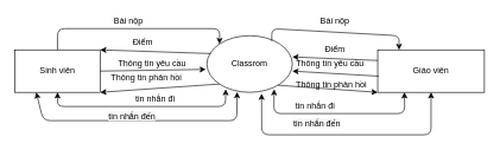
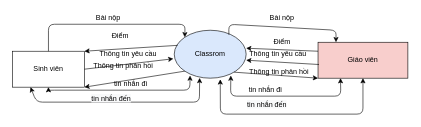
  <mxCell id="0" />
  <mxCell id="1" parent="0" />
- <mxCell id="2" value="&lt;span&gt;Classrom&lt;/span&gt;" style="ellipse;whiteSpace=wrap;html=1;" parent="1" vertex="1"><mxGeometry x="290" y="50" width="120" height="80" as="geometry" /></mxCell>
- <mxCell id="3" value="Sinh viên" style="rounded=0;whiteSpace=wrap;html=1;" parent="1" vertex="1"><mxGeometry x="20" y="70" width="120" height="60" as="geometry" /></mxCell>
- <mxCell id="4" value="Giáo viên" style="rounded=0;whiteSpace=wrap;html=1;" parent="1" vertex="1"><mxGeometry x="530" y="70" width="150" height="60" as="geometry" /></mxCell>
+ <mxCell id="2" value="&lt;span&gt;Classrom&lt;/span&gt;" style="ellipse;whiteSpace=wrap;html=1;fillColor=#dae8fc;" parent="1" vertex="1"><mxGeometry x="290" y="50" width="120" height="80" as="geometry" /></mxCell>
+ <mxCell id="3" value="Sinh viên" style="rounded=0;whiteSpace=wrap;html=1;" parent="1" vertex="1"><mxGeometry x="20" y="85" width="120" height="60" as="geometry" /></mxCell>
+ <mxCell id="4" value="Giáo viên" style="rounded=0;whiteSpace=wrap;html=1;fillColor=#f8cecc;" parent="1" vertex="1"><mxGeometry x="530" y="70" width="150" height="60" as="geometry" /></mxCell>
  <mxCell id="5" value="" style="endArrow=classic;html=1;exitX=0.5;exitY=0;exitDx=0;exitDy=0;entryX=0;entryY=0;entryDx=0;entryDy=0;" parent="1" source="3" target="2" edge="1"><mxGeometry width="50" height="50" relative="1" as="geometry"><mxPoint x="210" y="120" as="sourcePoint" /><mxPoint x="260" y="70" as="targetPoint" /><Array as="points"><mxPoint x="80" y="40" /><mxPoint x="308" y="40" /></Array></mxGeometry></mxCell>
  <mxCell id="6" value="Bài nộp" style="text;html=1;strokeColor=none;fillColor=none;align=center;verticalAlign=middle;whiteSpace=wrap;rounded=0;" parent="1" vertex="1"><mxGeometry x="150" y="20" width="60" height="20" as="geometry" /></mxCell>
  <mxCell id="7" value="Điểm" style="text;html=1;strokeColor=none;fillColor=none;align=center;verticalAlign=middle;whiteSpace=wrap;rounded=0;" parent="1" vertex="1"><mxGeometry x="170" y="50" width="60" height="20" as="geometry" /></mxCell>
  <mxCell id="8" value="" style="endArrow=classic;html=1;entryX=1;entryY=0;entryDx=0;entryDy=0;exitX=0.047;exitY=0.315;exitDx=0;exitDy=0;exitPerimeter=0;" parent="1" source="2" target="3" edge="1"><mxGeometry width="50" height="50" relative="1" as="geometry"><mxPoint x="210" y="110" as="sourcePoint" /><mxPoint x="260" y="60" as="targetPoint" /></mxGeometry></mxCell>
  <mxCell id="9" value="" style="endArrow=classic;html=1;exitX=0.76;exitY=0.095;exitDx=0;exitDy=0;exitPerimeter=0;" parent="1" source="2" edge="1"><mxGeometry width="50" height="50" relative="1" as="geometry"><mxPoint x="220" y="120" as="sourcePoint" /><mxPoint x="560" y="70" as="targetPoint" /><Array as="points"><mxPoint x="381" y="40" /><mxPoint x="560" y="50" /></Array></mxGeometry></mxCell>
  <mxCell id="10" value="" style="endArrow=classic;html=1;exitX=0;exitY=0.25;exitDx=0;exitDy=0;" parent="1" source="4" edge="1"><mxGeometry width="50" height="50" relative="1" as="geometry"><mxPoint x="230" y="130" as="sourcePoint" /><mxPoint x="410" y="80" as="targetPoint" /></mxGeometry></mxCell>
  <mxCell id="11" value="Bài nộp" style="text;html=1;strokeColor=none;fillColor=none;align=center;verticalAlign=middle;whiteSpace=wrap;rounded=0;" parent="1" vertex="1"><mxGeometry x="440" y="20" width="60" height="20" as="geometry" /></mxCell>
  <mxCell id="12" value="Điểm" style="text;html=1;strokeColor=none;fillColor=none;align=center;verticalAlign=middle;whiteSpace=wrap;rounded=0;" parent="1" vertex="1"><mxGeometry x="440" y="60" width="60" height="20" as="geometry" /></mxCell>
  <mxCell id="13" value="Thông tin yêu cầu&amp;nbsp;" style="text;html=1;strokeColor=none;fillColor=none;align=center;verticalAlign=middle;whiteSpace=wrap;rounded=0;" parent="1" vertex="1"><mxGeometry x="160" y="80" width="110" height="20" as="geometry" /></mxCell>
  <mxCell id="14" value="" style="endArrow=classic;html=1;entryX=-0.013;entryY=0.595;entryDx=0;entryDy=0;entryPerimeter=0;exitX=1;exitY=0.5;exitDx=0;exitDy=0;" parent="1" source="3" target="2" edge="1"><mxGeometry width="50" height="50" relative="1" as="geometry"><mxPoint x="210" y="100" as="sourcePoint" /><mxPoint x="260" y="50" as="targetPoint" /></mxGeometry></mxCell>
  <mxCell id="15" value="Thông tin phản hồi" style="text;html=1;strokeColor=none;fillColor=none;align=center;verticalAlign=middle;whiteSpace=wrap;rounded=0;" parent="1" vertex="1"><mxGeometry x="150" y="100" width="110" height="20" as="geometry" /></mxCell>
  <mxCell id="16" value="" style="endArrow=classic;html=1;entryX=1;entryY=1;entryDx=0;entryDy=0;exitX=0;exitY=1;exitDx=0;exitDy=0;" parent="1" source="2" target="3" edge="1"><mxGeometry width="50" height="50" relative="1" as="geometry"><mxPoint x="210" y="80" as="sourcePoint" /><mxPoint x="260" y="30" as="targetPoint" /></mxGeometry></mxCell>
  <mxCell id="17" value="Thông tin yêu cầu&amp;nbsp;" style="text;html=1;strokeColor=none;fillColor=none;align=center;verticalAlign=middle;whiteSpace=wrap;rounded=0;" parent="1" vertex="1"><mxGeometry x="410" y="80" width="110" height="20" as="geometry" /></mxCell>
  <mxCell id="18" value="Thông tin phản hồi" style="text;html=1;strokeColor=none;fillColor=none;align=center;verticalAlign=middle;whiteSpace=wrap;rounded=0;" parent="1" vertex="1"><mxGeometry x="410" y="110" width="110" height="20" as="geometry" /></mxCell>
  <mxCell id="19" value="" style="endArrow=classic;html=1;entryX=0;entryY=1;entryDx=0;entryDy=0;exitX=0.011;exitY=0.62;exitDx=0;exitDy=0;exitPerimeter=0;" parent="1" source="4" target="17" edge="1"><mxGeometry width="50" height="50" relative="1" as="geometry"><mxPoint x="210" y="80" as="sourcePoint" /><mxPoint x="260" y="30" as="targetPoint" /></mxGeometry></mxCell>
  <mxCell id="20" value="" style="endArrow=classic;html=1;entryX=0;entryY=1;entryDx=0;entryDy=0;" parent="1" target="4" edge="1"><mxGeometry width="50" height="50" relative="1" as="geometry"><mxPoint x="390" y="120" as="sourcePoint" /><mxPoint x="260" y="30" as="targetPoint" /></mxGeometry></mxCell>
  <mxCell id="21" value="" style="endArrow=classic;startArrow=classic;html=1;entryX=0.22;entryY=0.945;entryDx=0;entryDy=0;exitX=0.5;exitY=1;exitDx=0;exitDy=0;entryPerimeter=0;" parent="1" source="3" target="2" edge="1"><mxGeometry width="50" height="50" relative="1" as="geometry"><mxPoint x="210" y="80" as="sourcePoint" /><mxPoint x="260" y="30" as="targetPoint" /><Array as="points"><mxPoint x="80" y="150" /><mxPoint x="316" y="150" /></Array></mxGeometry></mxCell>
  <mxCell id="22" value="tin nhắn đi" style="text;html=1;strokeColor=none;fillColor=none;align=center;verticalAlign=middle;whiteSpace=wrap;rounded=0;" parent="1" vertex="1"><mxGeometry x="175" y="130" width="85" height="20" as="geometry" /></mxCell>
  <mxCell id="23" value="" style="endArrow=classic;startArrow=classic;html=1;entryX=0.25;entryY=1;entryDx=0;entryDy=0;exitX=0.353;exitY=0.995;exitDx=0;exitDy=0;exitPerimeter=0;" parent="1" source="2" target="3" edge="1"><mxGeometry width="50" height="50" relative="1" as="geometry"><mxPoint x="210" y="60" as="sourcePoint" /><mxPoint x="260" y="10" as="targetPoint" /><Array as="points"><mxPoint x="332" y="170" /><mxPoint x="60" y="170" /></Array></mxGeometry></mxCell>
  <mxCell id="24" value="&lt;span style=&quot;color: rgb(0 , 0 , 0) ; font-family: &amp;#34;helvetica&amp;#34; ; font-size: 12px ; font-style: normal ; font-weight: 400 ; letter-spacing: normal ; text-align: center ; text-indent: 0px ; text-transform: none ; word-spacing: 0px ; background-color: rgb(248 , 249 , 250) ; display: inline ; float: none&quot;&gt;tin nhắn đến&lt;/span&gt;" style="text;whiteSpace=wrap;html=1;" parent="1" vertex="1"><mxGeometry x="150" y="150" width="80" height="30" as="geometry" /></mxCell>
  <mxCell id="25" value="tin nhắn đi" style="text;html=1;strokeColor=none;fillColor=none;align=center;verticalAlign=middle;whiteSpace=wrap;rounded=0;" parent="1" vertex="1"><mxGeometry x="400" y="140" width="85" height="20" as="geometry" /></mxCell>
  <mxCell id="26" value="&lt;span style=&quot;color: rgb(0 , 0 , 0) ; font-family: &amp;#34;helvetica&amp;#34; ; font-size: 12px ; font-style: normal ; font-weight: 400 ; letter-spacing: normal ; text-align: center ; text-indent: 0px ; text-transform: none ; word-spacing: 0px ; background-color: rgb(248 , 249 , 250) ; display: inline ; float: none&quot;&gt;tin nhắn đến&lt;/span&gt;" style="text;whiteSpace=wrap;html=1;" parent="1" vertex="1"><mxGeometry x="410" y="160" width="80" height="30" as="geometry" /></mxCell>
  <mxCell id="27" value="" style="endArrow=classic;startArrow=classic;html=1;entryX=0.787;entryY=0.945;entryDx=0;entryDy=0;entryPerimeter=0;exitX=0.25;exitY=1;exitDx=0;exitDy=0;" parent="1" source="4" target="2" edge="1"><mxGeometry width="50" height="50" relative="1" as="geometry"><mxPoint x="210" y="60" as="sourcePoint" /><mxPoint x="260" y="10" as="targetPoint" /><Array as="points"><mxPoint x="568" y="160" /><mxPoint x="384" y="160" /></Array></mxGeometry></mxCell>
  <mxCell id="28" value="" style="endArrow=classic;startArrow=classic;html=1;entryX=0.64;entryY=1.025;entryDx=0;entryDy=0;entryPerimeter=0;exitX=0.5;exitY=1;exitDx=0;exitDy=0;" parent="1" source="4" target="2" edge="1"><mxGeometry width="50" height="50" relative="1" as="geometry"><mxPoint x="580" y="132" as="sourcePoint" /><mxPoint x="260" y="10" as="targetPoint" /><Array as="points"><mxPoint x="605" y="190" /><mxPoint x="367" y="190" /></Array></mxGeometry></mxCell>
